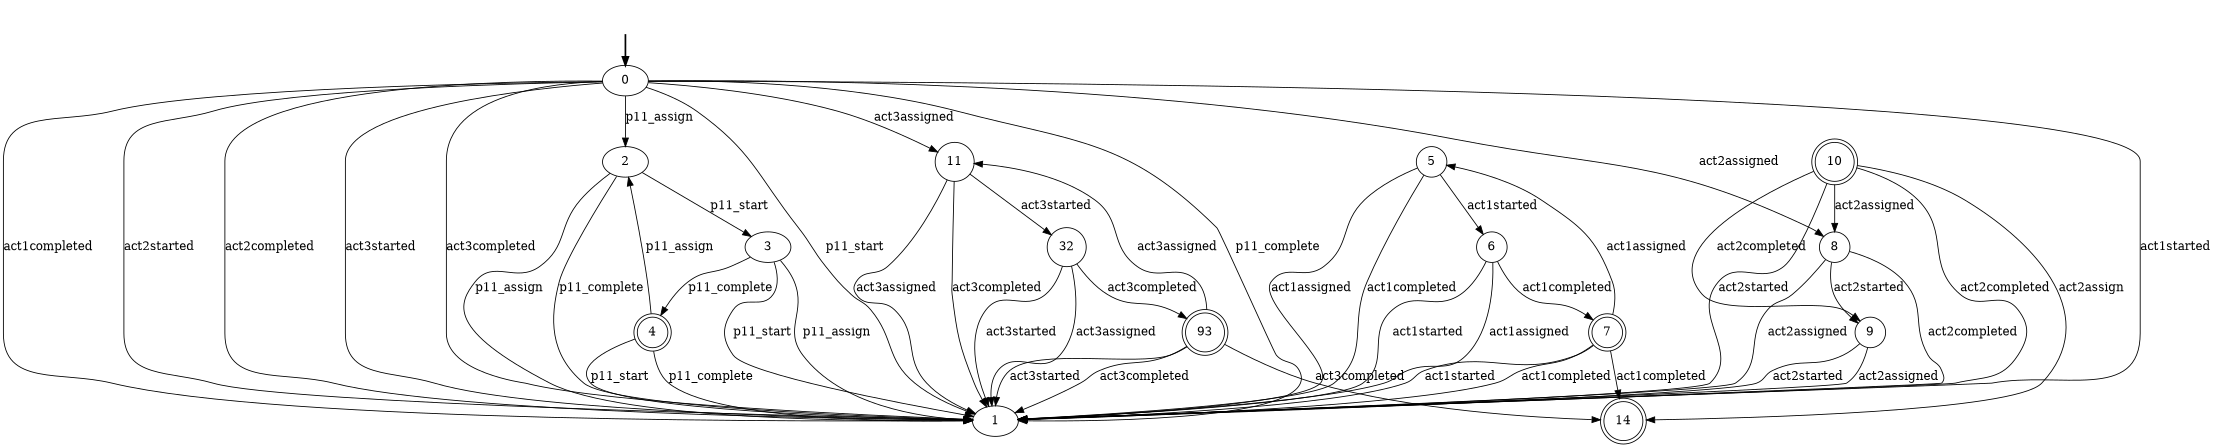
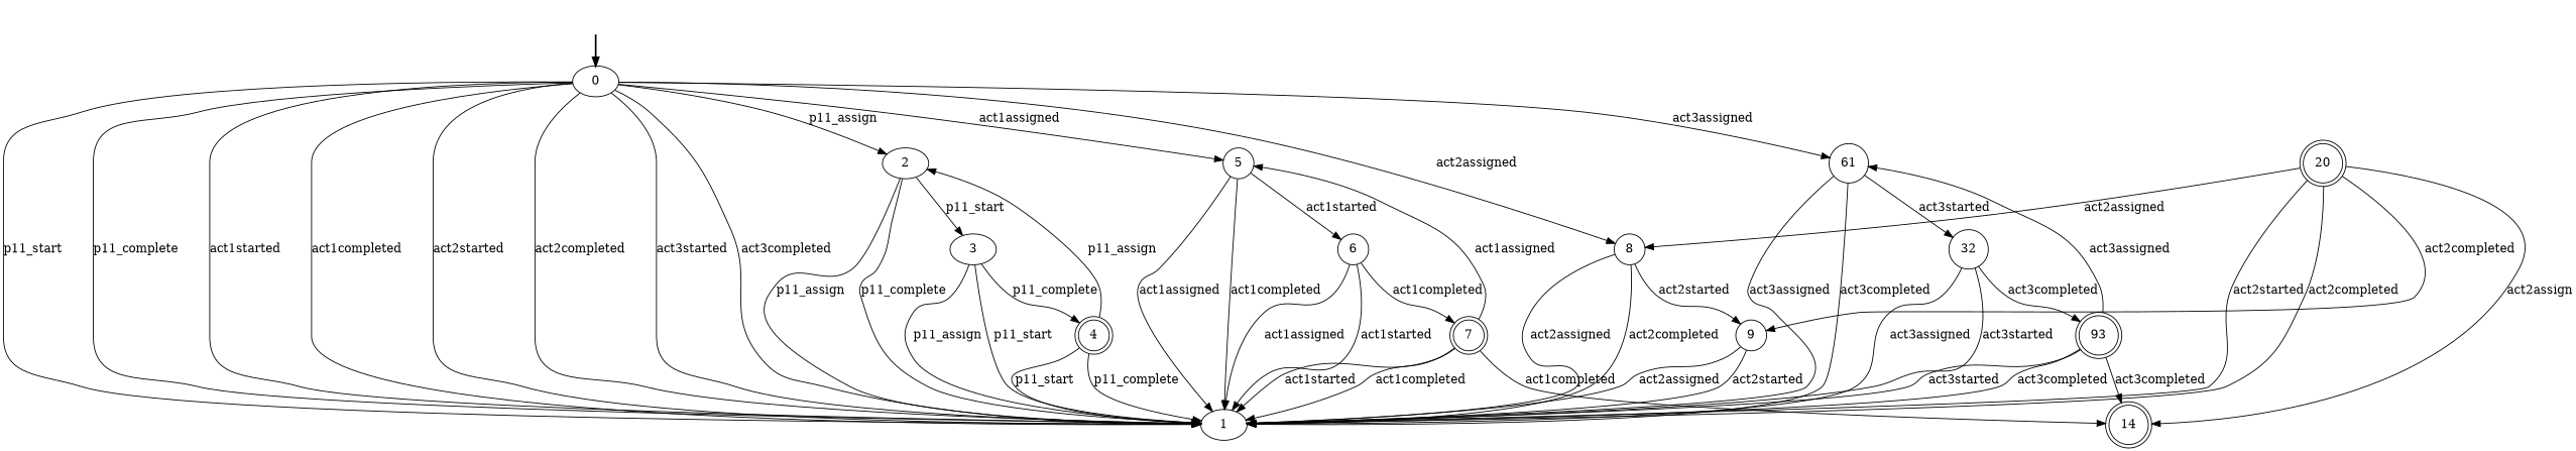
  digraph {
    node [shape=circle]
    fake0 [style=invisible shape=""]
    0 [root=true shape=""]
    1 [shape=""]
    2 [shape=""]
    5
    8
-   11
+   11 [label=61]
    3 [shape=""]
    6
    9
    n11 [label=32]
    4 [shape=doublecircle]
    7 [shape=doublecircle]
    14 [shape=doublecircle]
-   10 [shape=doublecircle]
+   10 [shape=doublecircle label=20]
    n16 [label=93 shape=doublecircle]
    fake0 -> 0 [style=bold]
    0 -> 1 [label=p11_start]
    0 -> 1 [label=p11_complete]
    0 -> 1 [label=act1started]
    0 -> 1 [label=act1completed]
    0 -> 1 [label=act2started]
    0 -> 1 [label=act2completed]
    0 -> 1 [label=act3started]
    0 -> 1 [label=act3completed]
    0 -> 2 [label=p11_assign]
+   0 -> 5 [label=act1assigned]
    0 -> 8 [label=act2assigned]
    0 -> 11 [label=act3assigned]
    2 -> 1 [label=p11_assign]
    2 -> 1 [label=p11_complete]
    2 -> 3 [label=p11_start]
    5 -> 1 [label=act1assigned]
    5 -> 1 [label=act1completed]
    5 -> 6 [label=act1started]
    8 -> 1 [label=act2assigned]
    8 -> 1 [label=act2completed]
    8 -> 9 [label=act2started]
    11 -> 1 [label=act3assigned]
    11 -> 1 [label=act3completed]
    11 -> n11 [label=act3started]
    3 -> 1 [label=p11_assign]
    3 -> 1 [label=p11_start]
    3 -> 4 [label=p11_complete]
    6 -> 1 [label=act1assigned]
    6 -> 1 [label=act1started]
    6 -> 7 [label=act1completed]
    9 -> 1 [label=act2assigned]
    9 -> 1 [label=act2started]
    n11 -> 1 [label=act3assigned]
    n11 -> 1 [label=act3started]
    n11 -> n16 [label=act3completed]
    4 -> 1 [label=p11_start]
    4 -> 1 [label=p11_complete]
    4 -> 2 [label=p11_assign]
    7 -> 1 [label=act1started]
    7 -> 1 [label=act1completed]
    7 -> 5 [label=act1assigned]
    7 -> 14 [label=act1completed]
    10 -> 1 [label=act2started]
    10 -> 1 [label=act2completed]
    10 -> 8 [label=act2assigned]
    10 -> 9 [label=act2completed]
    10 -> 14 [label=act2assign]
    n16 -> 1 [label=act3started]
    n16 -> 1 [label=act3completed]
    n16 -> 11 [label=act3assigned]
    n16 -> 14 [label=act3completed]
  }
